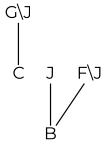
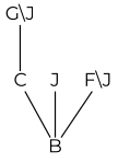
  digraph {
    fontname=Montserrat
    rankdir=BT
    node [fontname=Montserrat fontsize=14 shape=plain]
    edge [arrowhead=none fontname=Montserrat fontsize=8]
    n1 [label=C]
    n2 [label="G\\J"]
    n3 [label=J]
    n4 [label=B]
    n5 [label="F\\J"]
    n1 -> n2
+   n4 -> n1
    n4 -> n3
    n4 -> n5
  }
